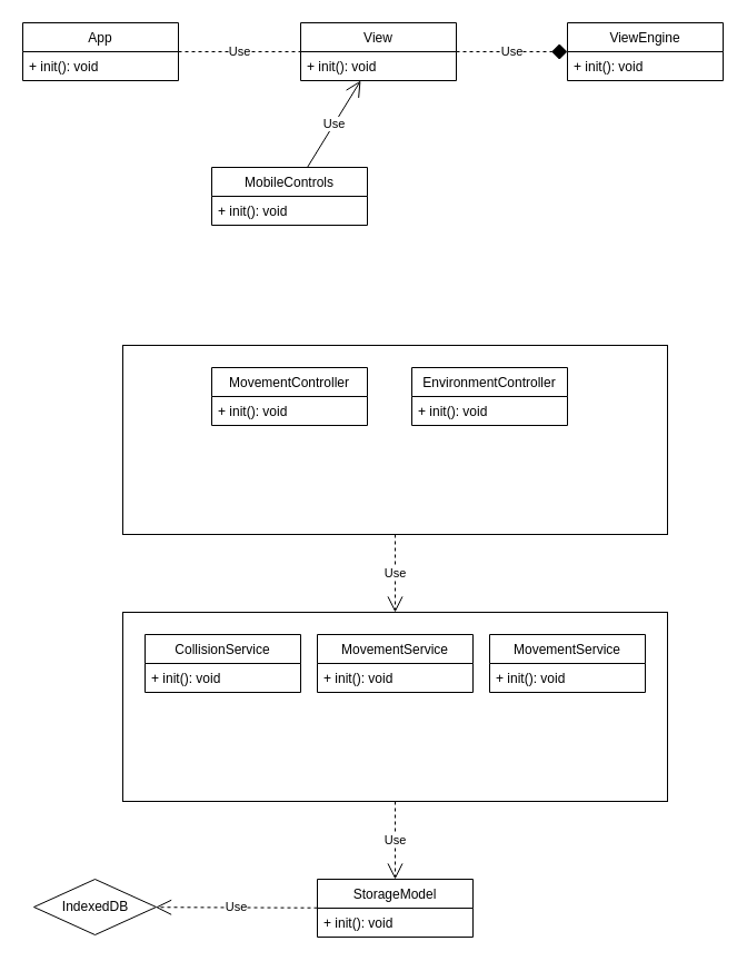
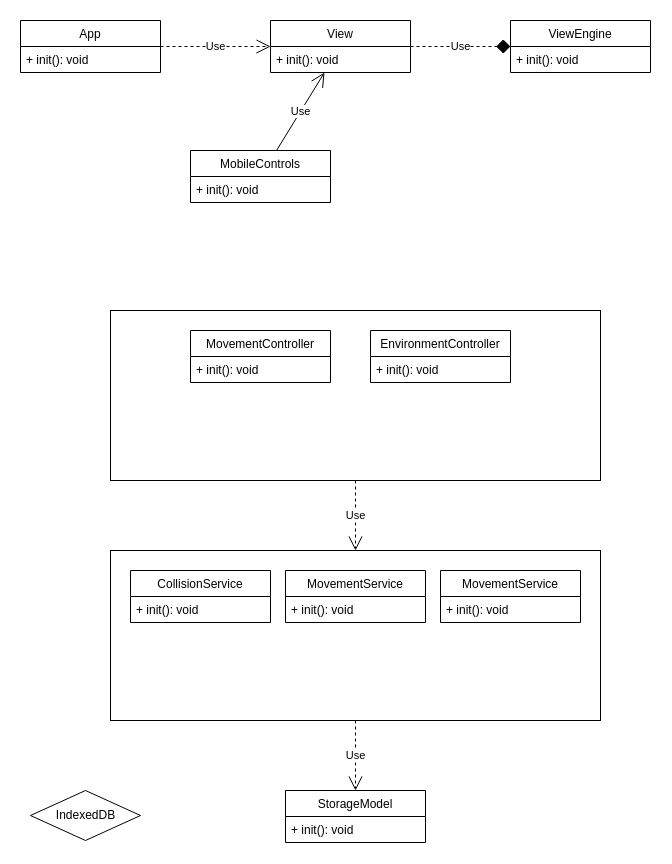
  <mxCell id="0" />
  <mxCell id="1" parent="0" />
  <mxCell id="2" value="" style="html=1;movable=1;resizable=0;fillColor=none;" parent="1" vertex="1"><mxGeometry x="110" y="550" width="490" height="170" as="geometry" /></mxCell>
  <mxCell id="3" value="" style="html=1;movable=1;resizable=0;fillColor=none;" parent="1" vertex="1"><mxGeometry x="110" y="310" width="490" height="170" as="geometry" /></mxCell>
  <mxCell id="4" value="App" style="swimlane;fontStyle=0;childLayout=stackLayout;horizontal=1;startSize=26;fillColor=none;horizontalStack=0;resizeParent=1;resizeParentMax=0;resizeLast=0;collapsible=1;marginBottom=0;" parent="1" vertex="1"><mxGeometry x="20" y="20" width="140" height="52" as="geometry" /></mxCell>
  <mxCell id="5" value="+ init(): void" style="text;strokeColor=none;fillColor=none;align=left;verticalAlign=top;spacingLeft=4;spacingRight=4;overflow=hidden;rotatable=0;points=[[0,0.5],[1,0.5]];portConstraint=eastwest;" parent="4" vertex="1"><mxGeometry y="26" width="140" height="26" as="geometry" /></mxCell>
- <mxCell id="6" value="Use" style="endArrow=none;endSize=12;dashed=1;html=1;rounded=0;" parent="1" source="4" target="25" edge="1"><mxGeometry width="160" relative="1" as="geometry"><mxPoint x="180" y="200" as="sourcePoint" /><mxPoint x="280" y="59" as="targetPoint" /></mxGeometry></mxCell>
+ <mxCell id="6" value="Use" style="endArrow=open;endSize=12;dashed=1;html=1;rounded=0;" parent="1" source="4" target="25" edge="1"><mxGeometry width="160" relative="1" as="geometry"><mxPoint x="180" y="200" as="sourcePoint" /><mxPoint x="280" y="59" as="targetPoint" /></mxGeometry></mxCell>
  <mxCell id="7" value="MovementController" style="swimlane;fontStyle=0;childLayout=stackLayout;horizontal=1;startSize=26;fillColor=none;horizontalStack=0;resizeParent=1;resizeParentMax=0;resizeLast=0;collapsible=1;marginBottom=0;" parent="1" vertex="1"><mxGeometry x="190" y="330" width="140" height="52" as="geometry" /></mxCell>
  <mxCell id="8" value="+ init(): void" style="text;strokeColor=none;fillColor=none;align=left;verticalAlign=top;spacingLeft=4;spacingRight=4;overflow=hidden;rotatable=0;points=[[0,0.5],[1,0.5]];portConstraint=eastwest;" parent="7" vertex="1"><mxGeometry y="26" width="140" height="26" as="geometry" /></mxCell>
  <mxCell id="9" value="StorageModel" style="swimlane;fontStyle=0;childLayout=stackLayout;horizontal=1;startSize=26;fillColor=none;horizontalStack=0;resizeParent=1;resizeParentMax=0;resizeLast=0;collapsible=1;marginBottom=0;" parent="1" vertex="1"><mxGeometry x="285" y="790" width="140" height="52" as="geometry" /></mxCell>
  <mxCell id="10" value="+ init(): void" style="text;strokeColor=none;fillColor=none;align=left;verticalAlign=top;spacingLeft=4;spacingRight=4;overflow=hidden;rotatable=0;points=[[0,0.5],[1,0.5]];portConstraint=eastwest;" parent="9" vertex="1"><mxGeometry y="26" width="140" height="26" as="geometry" /></mxCell>
  <mxCell id="11" value="CollisionService" style="swimlane;fontStyle=0;childLayout=stackLayout;horizontal=1;startSize=26;fillColor=none;horizontalStack=0;resizeParent=1;resizeParentMax=0;resizeLast=0;collapsible=1;marginBottom=0;" parent="1" vertex="1"><mxGeometry x="130" y="570" width="140" height="52" as="geometry" /></mxCell>
  <mxCell id="12" value="+ init(): void" style="text;strokeColor=none;fillColor=none;align=left;verticalAlign=top;spacingLeft=4;spacingRight=4;overflow=hidden;rotatable=0;points=[[0,0.5],[1,0.5]];portConstraint=eastwest;" parent="11" vertex="1"><mxGeometry y="26" width="140" height="26" as="geometry" /></mxCell>
  <mxCell id="13" value="IndexedDB" style="rhombus;html=1;" parent="1" vertex="1"><mxGeometry x="30" y="790" width="110" height="50" as="geometry" /></mxCell>
- <mxCell id="14" value="Use" style="endArrow=open;endSize=12;dashed=1;html=1;rounded=0;" parent="1" source="9" target="13" edge="1"><mxGeometry width="160" relative="1" as="geometry"><mxPoint x="265" y="730" as="sourcePoint" /><mxPoint x="425" y="730" as="targetPoint" /></mxGeometry></mxCell>
  <mxCell id="15" value="EnvironmentController" style="swimlane;fontStyle=0;childLayout=stackLayout;horizontal=1;startSize=26;fillColor=none;horizontalStack=0;resizeParent=1;resizeParentMax=0;resizeLast=0;collapsible=1;marginBottom=0;" parent="1" vertex="1"><mxGeometry x="370" y="330" width="140" height="52" as="geometry" /></mxCell>
  <mxCell id="16" value="+ init(): void" style="text;strokeColor=none;fillColor=none;align=left;verticalAlign=top;spacingLeft=4;spacingRight=4;overflow=hidden;rotatable=0;points=[[0,0.5],[1,0.5]];portConstraint=eastwest;" parent="15" vertex="1"><mxGeometry y="26" width="140" height="26" as="geometry" /></mxCell>
  <mxCell id="17" value="MovementService" style="swimlane;fontStyle=0;childLayout=stackLayout;horizontal=1;startSize=26;fillColor=none;horizontalStack=0;resizeParent=1;resizeParentMax=0;resizeLast=0;collapsible=1;marginBottom=0;" parent="1" vertex="1"><mxGeometry x="285" y="570" width="140" height="52" as="geometry" /></mxCell>
  <mxCell id="18" value="+ init(): void" style="text;strokeColor=none;fillColor=none;align=left;verticalAlign=top;spacingLeft=4;spacingRight=4;overflow=hidden;rotatable=0;points=[[0,0.5],[1,0.5]];portConstraint=eastwest;" parent="17" vertex="1"><mxGeometry y="26" width="140" height="26" as="geometry" /></mxCell>
  <mxCell id="19" value="MovementService" style="swimlane;fontStyle=0;childLayout=stackLayout;horizontal=1;startSize=26;fillColor=none;horizontalStack=0;resizeParent=1;resizeParentMax=0;resizeLast=0;collapsible=1;marginBottom=0;" parent="1" vertex="1"><mxGeometry x="440" y="570" width="140" height="52" as="geometry" /></mxCell>
  <mxCell id="20" value="+ init(): void" style="text;strokeColor=none;fillColor=none;align=left;verticalAlign=top;spacingLeft=4;spacingRight=4;overflow=hidden;rotatable=0;points=[[0,0.5],[1,0.5]];portConstraint=eastwest;" parent="19" vertex="1"><mxGeometry y="26" width="140" height="26" as="geometry" /></mxCell>
  <mxCell id="21" value="Use" style="endArrow=open;endSize=12;dashed=1;html=1;rounded=0;entryX=0.5;entryY=0;entryDx=0;entryDy=0;edgeStyle=orthogonalEdgeStyle;" parent="1" source="3" target="2" edge="1"><mxGeometry width="160" relative="1" as="geometry"><mxPoint x="270" y="258" as="sourcePoint" /><mxPoint x="365" y="320" as="targetPoint" /></mxGeometry></mxCell>
  <mxCell id="22" value="Use" style="endArrow=open;endSize=12;dashed=1;html=1;rounded=0;entryX=0.5;entryY=0;entryDx=0;entryDy=0;edgeStyle=orthogonalEdgeStyle;" parent="1" source="2" target="9" edge="1"><mxGeometry width="160" relative="1" as="geometry"><mxPoint x="365" y="490" as="sourcePoint" /><mxPoint x="365" y="560" as="targetPoint" /></mxGeometry></mxCell>
  <mxCell id="23" value="ViewEngine" style="swimlane;fontStyle=0;childLayout=stackLayout;horizontal=1;startSize=26;fillColor=none;horizontalStack=0;resizeParent=1;resizeParentMax=0;resizeLast=0;collapsible=1;marginBottom=0;" vertex="1" parent="1"><mxGeometry x="510" y="20" width="140" height="52" as="geometry" /></mxCell>
  <mxCell id="24" value="+ init(): void" style="text;strokeColor=none;fillColor=none;align=left;verticalAlign=top;spacingLeft=4;spacingRight=4;overflow=hidden;rotatable=0;points=[[0,0.5],[1,0.5]];portConstraint=eastwest;" vertex="1" parent="23"><mxGeometry y="26" width="140" height="26" as="geometry" /></mxCell>
  <mxCell id="25" value="View" style="swimlane;fontStyle=0;childLayout=stackLayout;horizontal=1;startSize=26;fillColor=none;horizontalStack=0;resizeParent=1;resizeParentMax=0;resizeLast=0;collapsible=1;marginBottom=0;" vertex="1" parent="1"><mxGeometry x="270" y="20" width="140" height="52" as="geometry" /></mxCell>
  <mxCell id="26" value="+ init(): void" style="text;strokeColor=none;fillColor=none;align=left;verticalAlign=top;spacingLeft=4;spacingRight=4;overflow=hidden;rotatable=0;points=[[0,0.5],[1,0.5]];portConstraint=eastwest;" vertex="1" parent="25"><mxGeometry y="26" width="140" height="26" as="geometry" /></mxCell>
  <mxCell id="27" value="MobileControls" style="swimlane;fontStyle=0;childLayout=stackLayout;horizontal=1;startSize=26;fillColor=none;horizontalStack=0;resizeParent=1;resizeParentMax=0;resizeLast=0;collapsible=1;marginBottom=0;" vertex="1" parent="1"><mxGeometry x="190" y="150" width="140" height="52" as="geometry" /></mxCell>
  <mxCell id="28" value="+ init(): void" style="text;strokeColor=none;fillColor=none;align=left;verticalAlign=top;spacingLeft=4;spacingRight=4;overflow=hidden;rotatable=0;points=[[0,0.5],[1,0.5]];portConstraint=eastwest;" vertex="1" parent="27"><mxGeometry y="26" width="140" height="26" as="geometry" /></mxCell>
  <mxCell id="29" value="Use" style="endArrow=diamond;endSize=12;dashed=1;html=1;rounded=0;" edge="1" parent="1" source="25" target="23"><mxGeometry width="160" relative="1" as="geometry"><mxPoint x="170" y="69" as="sourcePoint" /><mxPoint x="470" y="69" as="targetPoint" /></mxGeometry></mxCell>
  <mxCell id="30" value="Use" style="endArrow=open;endSize=12;dashed=0;html=1;rounded=0;" edge="1" parent="1" source="27" target="25"><mxGeometry width="160" relative="1" as="geometry"><mxPoint x="280" y="280" as="sourcePoint" /><mxPoint x="440" y="280" as="targetPoint" /></mxGeometry></mxCell>
